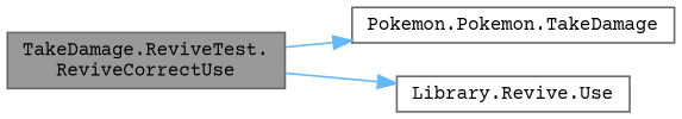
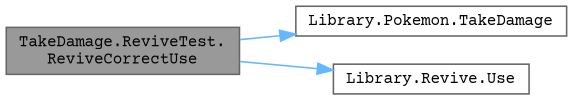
  digraph {
    fontname="Courier Prime"
    rankdir=LR
    node [color=grey40 fillcolor=white fontname="Courier Prime" fontsize=10 shape=box style=filled]
    edge [color=steelblue1 fontname="Courier Prime" fontsize=10 labelfontname=Helvetica labelfontsize=10 style=solid]
    n1 [color=gray40 fillcolor=grey60 fontcolor=black height=0.2 label="TakeDamage.ReviveTest.\lReviveCorrectUse" width=0.4]
-   n2 [height=0.2 label="Pokemon.Pokemon.TakeDamage" width=0.4]
+   n2 [height=0.2 label="Library.Pokemon.TakeDamage" width=0.4]
    n3 [height=0.2 label="Library.Revive.Use" width=0.4]
    n1 -> n2
    n1 -> n3
  }
